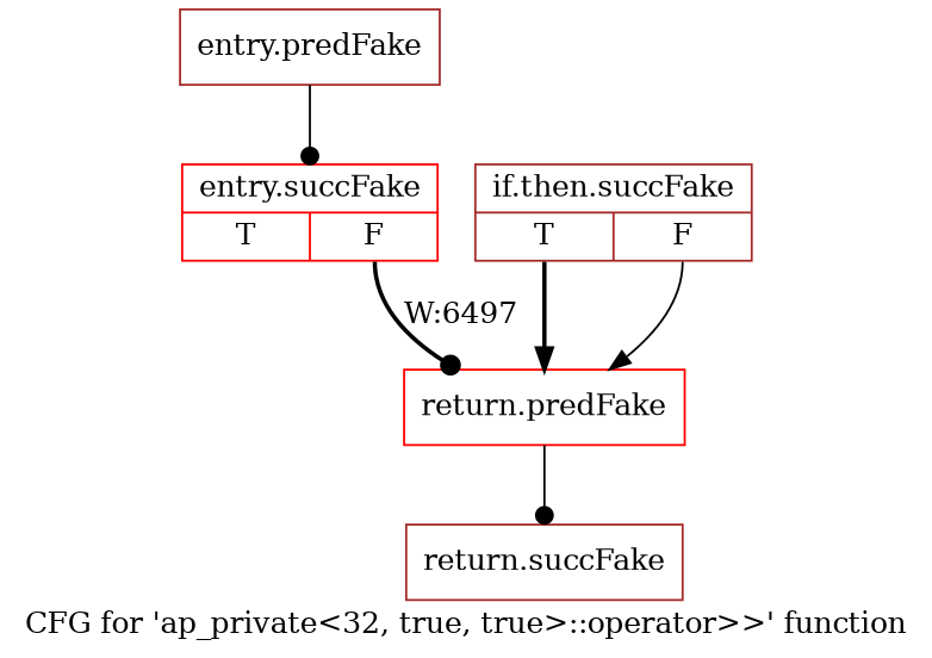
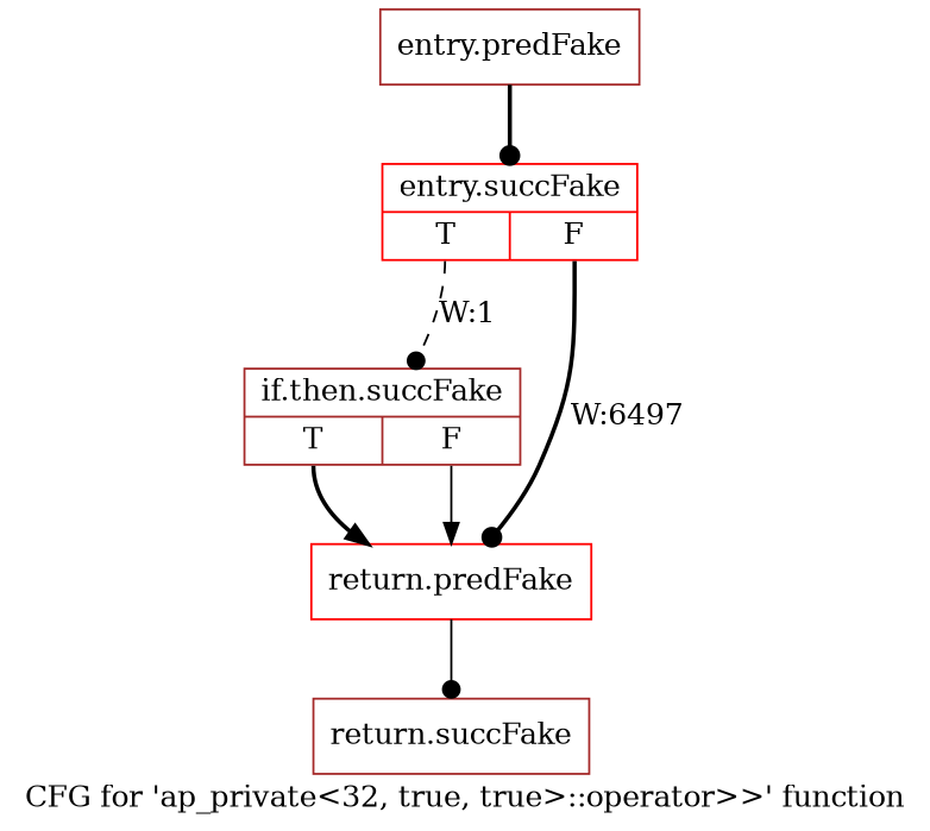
  digraph {
    label="CFG for 'ap_private\<32, true, true\>::operator\>\>' function"
    node [color=brown shape=record filename="/tools/Xilinx/Vitis_HLS/2022.1/include/etc/ap_private.h" linenumber=2713]
    edge [arrowhead=dot execusionnum=6496 filename="/tools/Xilinx/Vitis_HLS/2022.1/include/etc/ap_private.h" style=solid]
    n1 [label="{entry.predFake}" filename="" linenumber=""]
    n2 [color=red label="{entry.succFake|{<s0>T|<s1>F}}"]
    n3 [label="{if.then.succFake|{<s0>T|<s1>F}}"]
    n4 [color=red label="{return.predFake}"]
    n5 [label="{return.succFake}"]
-   n1 -> n2
+   n1 -> n2 [style=bold]
+   n2 -> n3 [execusionnum=0 label="W:1" style=dashed tailport=s0]
    n2 -> n4 [label="W:6497" style=bold tailport=s1]
    n3 -> n4 [arrowhead=normal execusionnum=0 style=bold tailport=s0]
    n3 -> n4 [arrowhead=normal execusionnum=0 tailport=s1]
    n4 -> n5
  }
